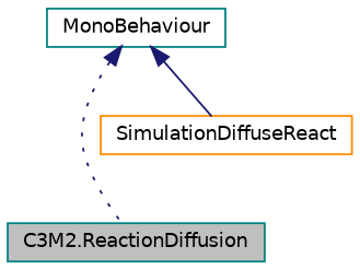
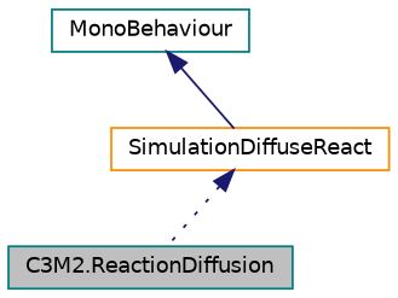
  digraph {
    node [color=teal fillcolor=white fontname=Helvetica fontsize=10 shape=record style=filled]
    edge [color=midnightblue dir=back fontname=Helvetica fontsize=10 labelfontname=Helvetica labelfontsize=10]
    n1 [fillcolor=grey75 fontcolor=black height=0.2 label="C3M2.ReactionDiffusion" width=0.4]
    n2 [color=darkorange height=0.2 label=SimulationDiffuseReact width=0.4]
    n3 [height=0.2 label=MonoBehaviour width=0.4]
-   n3 -> n1 [style=dotted]
+   n2 -> n1 [style=dotted]
    n3 -> n2 [style=solid]
  }
